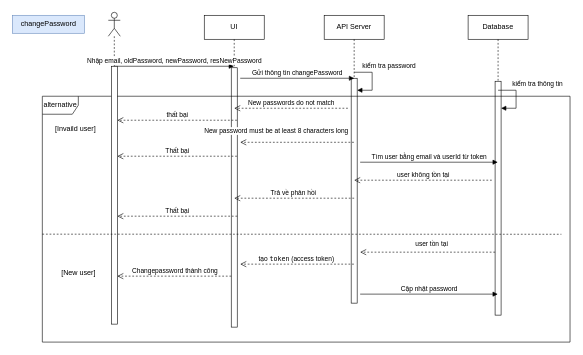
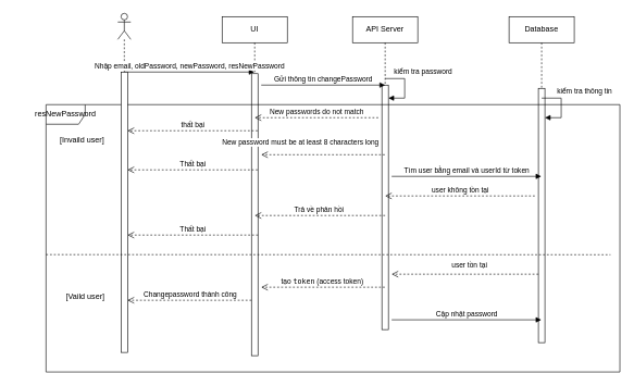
  <mxCell id="0" />
  <mxCell id="1" parent="0" />
- <mxCell id="2" value="changePassword" style="text;html=1;align=center;verticalAlign=middle;resizable=0;points=[];autosize=1;strokeColor=#6c8ebf;fillColor=#dae8fc;" parent="1" vertex="1"><mxGeometry x="20" y="25" width="120" height="30" as="geometry" /></mxCell>
  <mxCell id="3" value="" style="shape=umlLifeline;perimeter=lifelinePerimeter;whiteSpace=wrap;html=1;container=1;dropTarget=0;collapsible=0;recursiveResize=0;outlineConnect=0;portConstraint=eastwest;newEdgeStyle={&quot;curved&quot;:0,&quot;rounded&quot;:0};participant=umlActor;" parent="1" vertex="1"><mxGeometry x="180" y="20" width="20" height="420" as="geometry" /></mxCell>
  <mxCell id="4" value="UI" style="shape=umlLifeline;perimeter=lifelinePerimeter;whiteSpace=wrap;html=1;container=1;dropTarget=0;collapsible=0;recursiveResize=0;outlineConnect=0;portConstraint=eastwest;newEdgeStyle={&quot;curved&quot;:0,&quot;rounded&quot;:0};" parent="1" vertex="1"><mxGeometry x="340" y="25" width="100" height="520" as="geometry" /></mxCell>
  <mxCell id="5" value="" style="html=1;points=[[0,0,0,0,5],[0,1,0,0,-5],[1,0,0,0,5],[1,1,0,0,-5]];perimeter=orthogonalPerimeter;outlineConnect=0;targetShapes=umlLifeline;portConstraint=eastwest;newEdgeStyle={&quot;curved&quot;:0,&quot;rounded&quot;:0};" parent="4" vertex="1"><mxGeometry x="45" y="87.5" width="10" height="432.5" as="geometry" /></mxCell>
  <mxCell id="6" value="API Server" style="shape=umlLifeline;perimeter=lifelinePerimeter;whiteSpace=wrap;html=1;container=1;dropTarget=0;collapsible=0;recursiveResize=0;outlineConnect=0;portConstraint=eastwest;newEdgeStyle={&quot;curved&quot;:0,&quot;rounded&quot;:0};" parent="1" vertex="1"><mxGeometry x="540" y="25" width="100" height="480" as="geometry" /></mxCell>
  <mxCell id="7" value="" style="html=1;points=[[0,0,0,0,5],[0,1,0,0,-5],[1,0,0,0,5],[1,1,0,0,-5]];perimeter=orthogonalPerimeter;outlineConnect=0;targetShapes=umlLifeline;portConstraint=eastwest;newEdgeStyle={&quot;curved&quot;:0,&quot;rounded&quot;:0};" parent="6" vertex="1"><mxGeometry x="45" y="105" width="10" height="375" as="geometry" /></mxCell>
  <mxCell id="8" value="Database" style="shape=umlLifeline;perimeter=lifelinePerimeter;whiteSpace=wrap;html=1;container=1;dropTarget=0;collapsible=0;recursiveResize=0;outlineConnect=0;portConstraint=eastwest;newEdgeStyle={&quot;curved&quot;:0,&quot;rounded&quot;:0};" parent="1" vertex="1"><mxGeometry x="780" y="25" width="100" height="500" as="geometry" /></mxCell>
  <mxCell id="9" value="" style="html=1;points=[[0,0,0,0,5],[0,1,0,0,-5],[1,0,0,0,5],[1,1,0,0,-5]];perimeter=orthogonalPerimeter;outlineConnect=0;targetShapes=umlLifeline;portConstraint=eastwest;newEdgeStyle={&quot;curved&quot;:0,&quot;rounded&quot;:0};" parent="8" vertex="1"><mxGeometry x="45" y="110" width="10" height="390" as="geometry" /></mxCell>
  <mxCell id="10" value="&lt;div style=&quot;&quot;&gt;&lt;span style=&quot;&quot; class=&quot;hljs-selector-tag&quot;&gt;Nh&lt;/span&gt;ậ&lt;span style=&quot;&quot; class=&quot;hljs-selector-tag&quot;&gt;p&lt;/span&gt; &lt;span style=&quot;&quot; class=&quot;hljs-selector-tag&quot;&gt;email&lt;/span&gt;, &lt;span style=&quot;&quot; class=&quot;hljs-selector-tag&quot;&gt;oldPassword&lt;/span&gt;, &lt;span style=&quot;&quot; class=&quot;hljs-selector-tag&quot;&gt;newPassword&lt;/span&gt;, &lt;span style=&quot;&quot; class=&quot;hljs-selector-tag&quot;&gt;resNewPassword&lt;/span&gt;&lt;/div&gt;" style="html=1;verticalAlign=bottom;endArrow=block;curved=0;rounded=0;strokeColor=default;align=center;" parent="1" target="4" edge="1"><mxGeometry x="0.003" width="80" relative="1" as="geometry"><mxPoint x="190" y="110" as="sourcePoint" /><mxPoint x="270" y="120" as="targetPoint" /><mxPoint as="offset" /></mxGeometry></mxCell>
  <mxCell id="11" value="Gửi thông tin&amp;nbsp;changePassword" style="html=1;verticalAlign=bottom;endArrow=block;curved=0;rounded=0;" parent="1" edge="1"><mxGeometry width="80" relative="1" as="geometry"><mxPoint x="400" y="130" as="sourcePoint" /><mxPoint x="590" y="130" as="targetPoint" /></mxGeometry></mxCell>
- <mxCell id="12" value="alternative" style="shape=umlFrame;whiteSpace=wrap;html=1;pointerEvents=0;" parent="1" vertex="1"><mxGeometry x="70" y="160" width="880" height="410" as="geometry" /></mxCell>
+ <mxCell id="12" value="resNewPassword" style="shape=umlFrame;whiteSpace=wrap;html=1;pointerEvents=0;" parent="1" vertex="1"><mxGeometry x="70" y="160" width="880" height="410" as="geometry" /></mxCell>
  <mxCell id="13" value="Trả về phản hồi&amp;nbsp;" style="html=1;verticalAlign=bottom;endArrow=open;dashed=1;endSize=8;curved=0;rounded=0;" parent="1" edge="1"><mxGeometry relative="1" as="geometry"><mxPoint x="590" y="330" as="sourcePoint" /><mxPoint x="390" y="330" as="targetPoint" /></mxGeometry></mxCell>
  <mxCell id="14" value="[Invaild user]" style="text;html=1;align=center;verticalAlign=middle;resizable=0;points=[];autosize=1;strokeColor=none;fillColor=none;" parent="1" vertex="1"><mxGeometry x="80" y="200" width="90" height="30" as="geometry" /></mxCell>
- <mxCell id="15" value="[New user]" style="text;html=1;align=center;verticalAlign=middle;resizable=0;points=[];autosize=1;strokeColor=none;fillColor=none;" parent="1" vertex="1"><mxGeometry x="90" y="440" width="80" height="30" as="geometry" /></mxCell>
+ <mxCell id="15" value="[Vaild user]" style="text;html=1;align=center;verticalAlign=middle;resizable=0;points=[];autosize=1;strokeColor=none;fillColor=none;" parent="1" vertex="1"><mxGeometry x="90" y="440" width="80" height="30" as="geometry" /></mxCell>
  <mxCell id="16" value="tạo &lt;code&gt;token&lt;/code&gt; (access token)&amp;nbsp;" style="html=1;verticalAlign=bottom;endArrow=open;dashed=1;endSize=8;curved=0;rounded=0;" parent="1" edge="1"><mxGeometry relative="1" as="geometry"><mxPoint x="589.5" y="440" as="sourcePoint" /><mxPoint x="400" y="440" as="targetPoint" /></mxGeometry></mxCell>
  <mxCell id="17" value="Thất bại" style="html=1;verticalAlign=bottom;endArrow=open;dashed=1;endSize=8;curved=0;rounded=0;" parent="1" edge="1"><mxGeometry relative="1" as="geometry"><mxPoint x="395" y="360" as="sourcePoint" /><mxPoint x="195" y="360" as="targetPoint" /></mxGeometry></mxCell>
  <mxCell id="18" value="Changepassword thành công" style="html=1;verticalAlign=bottom;endArrow=open;dashed=1;endSize=8;curved=0;rounded=0;" parent="1" edge="1"><mxGeometry relative="1" as="geometry"><mxPoint x="385" y="460" as="sourcePoint" /><mxPoint x="195" y="460" as="targetPoint" /><mxPoint x="1" as="offset" /></mxGeometry></mxCell>
  <mxCell id="19" value="kiểm tra thông tin" style="html=1;align=left;spacingLeft=2;endArrow=block;rounded=0;edgeStyle=orthogonalEdgeStyle;curved=0;rounded=0;" parent="1" edge="1"><mxGeometry x="-0.529" y="10" relative="1" as="geometry"><mxPoint x="830" y="150" as="sourcePoint" /><Array as="points"><mxPoint x="860" y="180" /></Array><mxPoint x="835" y="180" as="targetPoint" /><mxPoint as="offset" /></mxGeometry></mxCell>
  <mxCell id="20" value="thất bại" style="html=1;verticalAlign=bottom;endArrow=open;dashed=1;endSize=8;curved=0;rounded=0;" parent="1" edge="1"><mxGeometry relative="1" as="geometry"><mxPoint x="394.5" y="200" as="sourcePoint" /><mxPoint x="195" y="200" as="targetPoint" /></mxGeometry></mxCell>
  <mxCell id="21" value="New passwords do not match" style="html=1;verticalAlign=bottom;endArrow=open;dashed=1;endSize=8;curved=0;rounded=0;" parent="1" edge="1"><mxGeometry relative="1" as="geometry"><mxPoint x="579.5" y="180" as="sourcePoint" /><mxPoint x="390" y="180" as="targetPoint" /></mxGeometry></mxCell>
  <mxCell id="22" value="user tồn tại" style="html=1;verticalAlign=bottom;endArrow=open;dashed=1;endSize=8;curved=0;rounded=0;" parent="1" edge="1"><mxGeometry x="-0.067" y="-4" relative="1" as="geometry"><mxPoint x="825" y="420" as="sourcePoint" /><mxPoint x="600" y="420" as="targetPoint" /><mxPoint x="-1" as="offset" /></mxGeometry></mxCell>
  <mxCell id="23" value="" style="html=1;points=[[0,0,0,0,5],[0,1,0,0,-5],[1,0,0,0,5],[1,1,0,0,-5]];perimeter=orthogonalPerimeter;outlineConnect=0;targetShapes=umlLifeline;portConstraint=eastwest;newEdgeStyle={&quot;curved&quot;:0,&quot;rounded&quot;:0};" parent="1" vertex="1"><mxGeometry x="185" y="110" width="10" height="430" as="geometry" /></mxCell>
  <mxCell id="24" value="" style="endArrow=none;dashed=1;html=1;rounded=0;exitX=0.005;exitY=0.601;exitDx=0;exitDy=0;exitPerimeter=0;entryX=0.995;entryY=0.537;entryDx=0;entryDy=0;entryPerimeter=0;" parent="1" edge="1"><mxGeometry width="50" height="50" relative="1" as="geometry"><mxPoint x="70" y="390" as="sourcePoint" /><mxPoint x="935.6" y="390.17" as="targetPoint" /></mxGeometry></mxCell>
  <mxCell id="25" value="&lt;span class=&quot;hljs-selector-tag&quot;&gt;T&lt;/span&gt;ì&lt;span class=&quot;hljs-selector-tag&quot;&gt;m&lt;/span&gt; &lt;span class=&quot;hljs-selector-tag&quot;&gt;user&lt;/span&gt; &lt;span class=&quot;hljs-selector-tag&quot;&gt;b&lt;/span&gt;ằ&lt;span class=&quot;hljs-selector-tag&quot;&gt;ng&lt;/span&gt; &lt;span class=&quot;hljs-selector-tag&quot;&gt;email&lt;/span&gt; &lt;span class=&quot;hljs-selector-tag&quot;&gt;v&lt;/span&gt;à &lt;span class=&quot;hljs-selector-tag&quot;&gt;userId từ token&lt;/span&gt;" style="html=1;verticalAlign=bottom;endArrow=block;curved=0;rounded=0;" parent="1" edge="1"><mxGeometry width="80" relative="1" as="geometry"><mxPoint x="600" y="270" as="sourcePoint" /><mxPoint x="829.5" y="270" as="targetPoint" /></mxGeometry></mxCell>
  <mxCell id="26" value="user không tồn tại" style="html=1;verticalAlign=bottom;endArrow=open;dashed=1;endSize=8;curved=0;rounded=0;" parent="1" edge="1"><mxGeometry relative="1" as="geometry"><mxPoint x="819.5" y="300" as="sourcePoint" /><mxPoint x="590" y="300" as="targetPoint" /></mxGeometry></mxCell>
  <mxCell id="27" value="kiểm tra password" style="html=1;align=left;spacingLeft=2;endArrow=block;rounded=0;edgeStyle=orthogonalEdgeStyle;curved=0;rounded=0;" parent="1" edge="1"><mxGeometry x="-0.765" y="10" relative="1" as="geometry"><mxPoint x="590" y="120" as="sourcePoint" /><Array as="points"><mxPoint x="620" y="150" /></Array><mxPoint x="595" y="150" as="targetPoint" /><mxPoint as="offset" /></mxGeometry></mxCell>
  <mxCell id="28" value="New password must be at least 8 characters long" style="html=1;verticalAlign=bottom;endArrow=open;dashed=1;endSize=8;curved=0;rounded=0;" edge="1" parent="1"><mxGeometry x="0.367" y="-10" relative="1" as="geometry"><mxPoint x="589.5" y="236.79" as="sourcePoint" /><mxPoint x="400" y="236.79" as="targetPoint" /><mxPoint as="offset" /></mxGeometry></mxCell>
  <mxCell id="29" value="Thất bại" style="html=1;verticalAlign=bottom;endArrow=open;dashed=1;endSize=8;curved=0;rounded=0;" edge="1" parent="1"><mxGeometry relative="1" as="geometry"><mxPoint x="394.5" y="260" as="sourcePoint" /><mxPoint x="195" y="260" as="targetPoint" /></mxGeometry></mxCell>
  <mxCell id="30" value="Cập nhật password" style="html=1;verticalAlign=bottom;endArrow=block;curved=0;rounded=0;" edge="1" parent="1"><mxGeometry width="80" relative="1" as="geometry"><mxPoint x="600" y="490" as="sourcePoint" /><mxPoint x="829.5" y="490" as="targetPoint" /></mxGeometry></mxCell>
